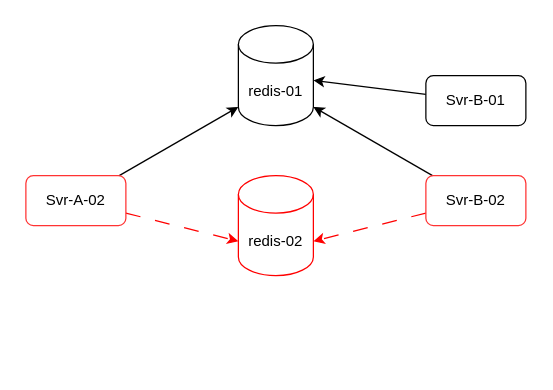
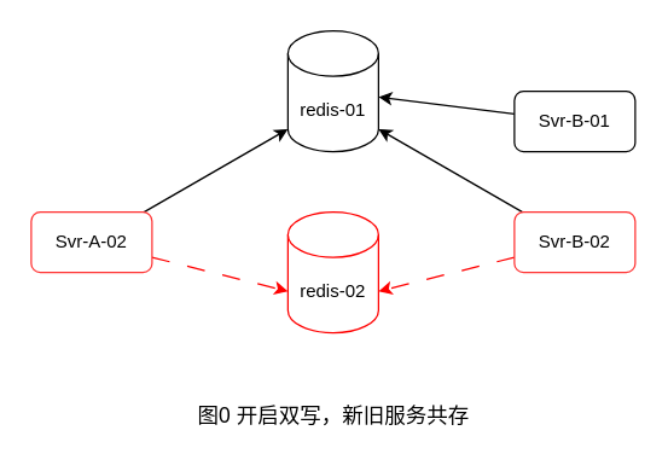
  <mxCell id="0" />
  <mxCell id="1" parent="0" />
  <mxCell id="2" value="" style="edgeStyle=none;html=1;fontSize=14;" edge="1" parent="1" source="3" target="4"><mxGeometry relative="1" as="geometry" /></mxCell>
  <mxCell id="3" value="Svr-B-01" style="rounded=1;whiteSpace=wrap;html=1;" vertex="1" parent="1"><mxGeometry x="340" y="60" width="80" height="40" as="geometry" /></mxCell>
  <mxCell id="4" value="redis-01" style="shape=cylinder3;whiteSpace=wrap;html=1;boundedLbl=1;backgroundOutline=1;size=15;" vertex="1" parent="1"><mxGeometry x="190" y="20" width="60" height="80" as="geometry" /></mxCell>
+ <mxCell id="5" value="图0 开启双写，新旧服务共存" style="text;html=1;align=center;verticalAlign=middle;resizable=0;points=[];autosize=1;strokeColor=none;fillColor=none;fontSize=14;" vertex="1" parent="1"><mxGeometry x="120" y="260" width="200" height="30" as="geometry" /></mxCell>
  <mxCell id="6" value="redis-02" style="shape=cylinder3;whiteSpace=wrap;html=1;boundedLbl=1;backgroundOutline=1;size=15;strokeColor=#FF0000;" vertex="1" parent="1"><mxGeometry x="190" y="140" width="60" height="80" as="geometry" /></mxCell>
  <mxCell id="7" style="edgeStyle=none;html=1;entryX=0;entryY=1;entryDx=0;entryDy=-15;entryPerimeter=0;" edge="1" parent="1" source="9" target="4"><mxGeometry relative="1" as="geometry" /></mxCell>
  <mxCell id="8" style="edgeStyle=none;html=1;entryX=0;entryY=0;entryDx=0;entryDy=52.5;entryPerimeter=0;dashed=1;dashPattern=12 12;strokeColor=#FF0000;" edge="1" parent="1" source="9" target="6"><mxGeometry relative="1" as="geometry" /></mxCell>
  <mxCell id="9" value="Svr-A-02" style="rounded=1;whiteSpace=wrap;html=1;strokeColor=#FF3333;" vertex="1" parent="1"><mxGeometry x="20" y="140" width="80" height="40" as="geometry" /></mxCell>
  <mxCell id="10" style="edgeStyle=none;html=1;entryX=1;entryY=1;entryDx=0;entryDy=-15;entryPerimeter=0;" edge="1" parent="1" source="12" target="4"><mxGeometry relative="1" as="geometry" /></mxCell>
  <mxCell id="11" style="edgeStyle=none;html=1;entryX=1;entryY=0;entryDx=0;entryDy=52.5;entryPerimeter=0;dashed=1;dashPattern=12 12;strokeColor=#FF0000;" edge="1" parent="1" source="12" target="6"><mxGeometry relative="1" as="geometry" /></mxCell>
  <mxCell id="12" value="Svr-B-02" style="rounded=1;whiteSpace=wrap;html=1;strokeColor=#FF3333;" vertex="1" parent="1"><mxGeometry x="340" y="140" width="80" height="40" as="geometry" /></mxCell>
